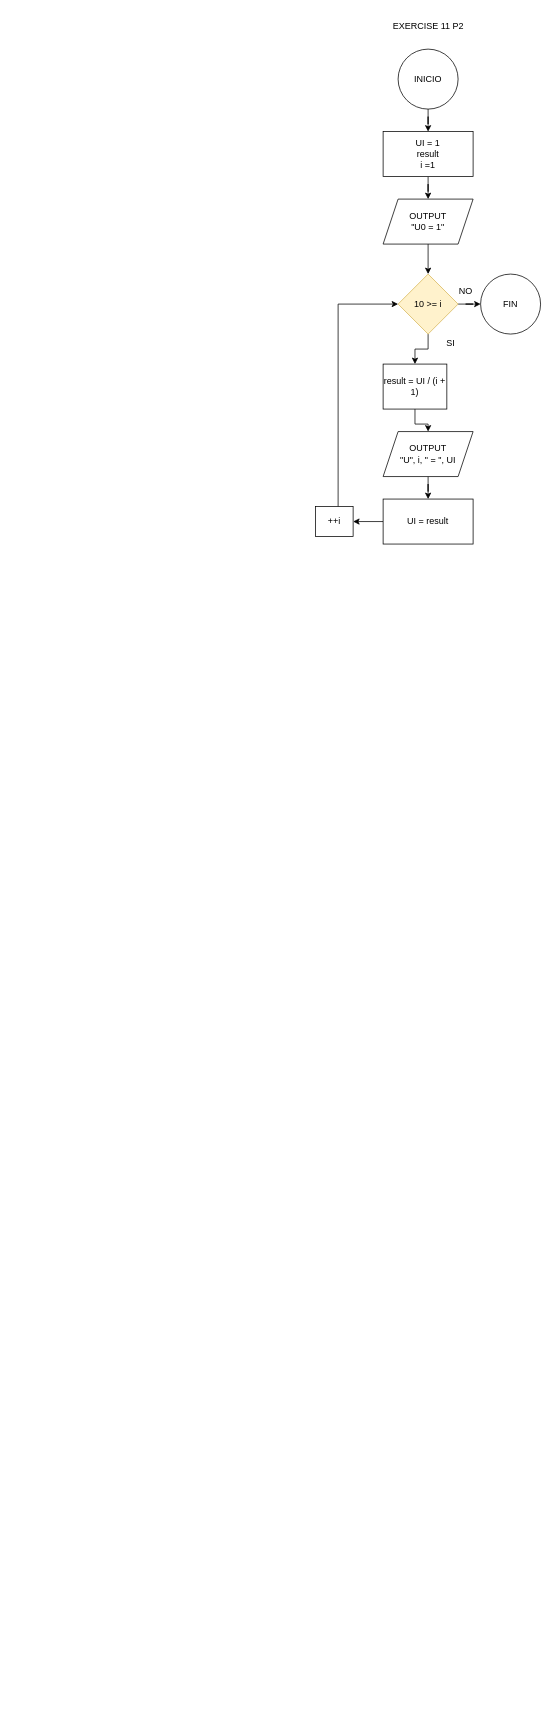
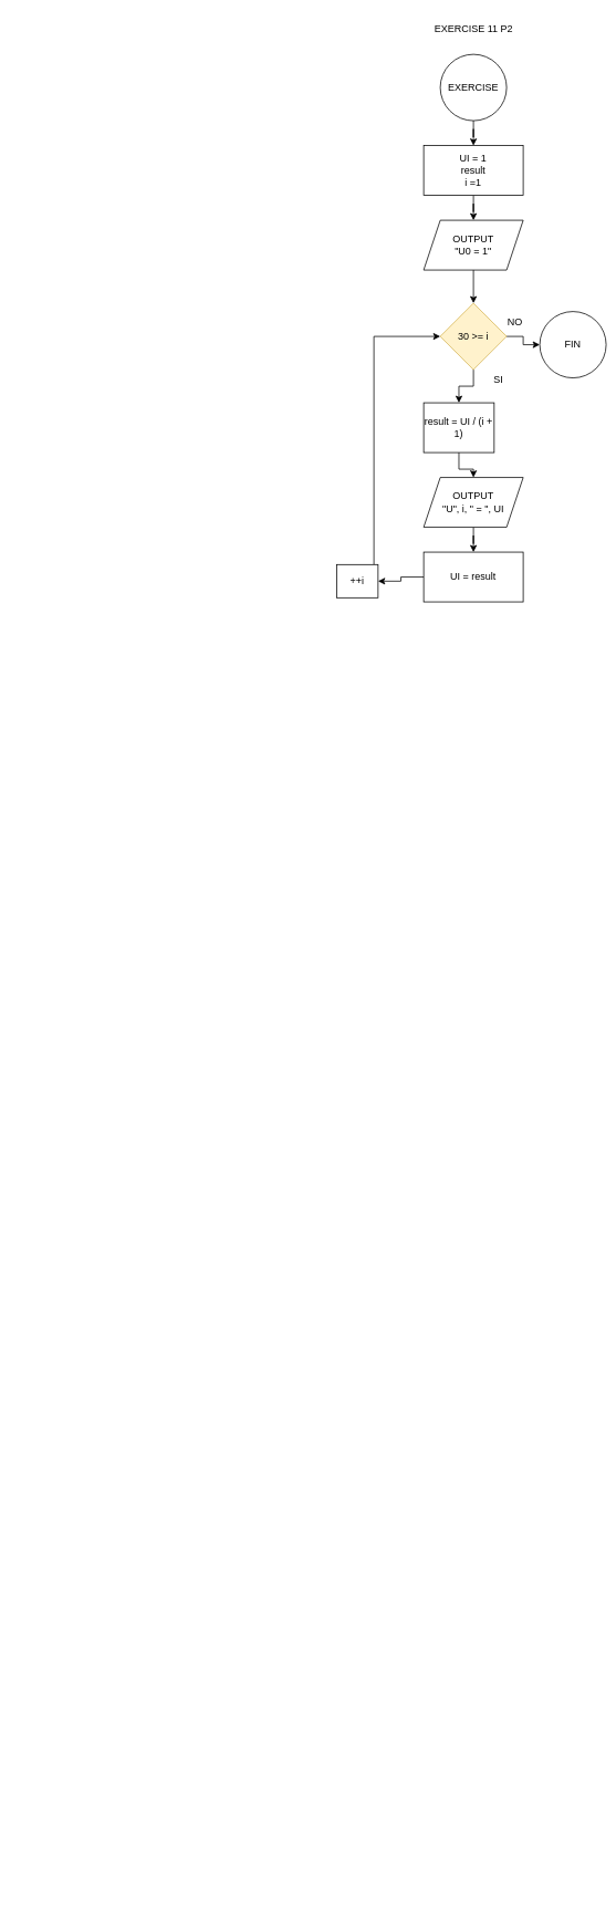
  <mxCell id="0" />
  <mxCell id="1" parent="0" />
  <mxCell id="2" value="EXERCISE 11 P2" style="text;html=1;align=center;verticalAlign=middle;resizable=0;points=[];autosize=1;strokeColor=none;fillColor=none;" parent="1" vertex="1"><mxGeometry x="510" y="20" width="120" height="30" as="geometry" /></mxCell>
  <mxCell id="3" style="edgeStyle=orthogonalEdgeStyle;rounded=0;orthogonalLoop=1;jettySize=auto;html=1;exitX=0;exitY=0.5;exitDx=0;exitDy=0;entryX=0;entryY=0.5;entryDx=0;entryDy=0;" edge="1" parent="1"><mxGeometry relative="1" as="geometry"><mxPoint x="502.5" y="1345" as="targetPoint" /><Array as="points"><mxPoint x="20" y="2285" /><mxPoint x="20" y="1345" /></Array></mxGeometry></mxCell>
  <mxCell id="4" value="" style="edgeStyle=orthogonalEdgeStyle;rounded=0;orthogonalLoop=1;jettySize=auto;html=1;" edge="1" parent="1" source="5" target="7"><mxGeometry relative="1" as="geometry" /></mxCell>
- <mxCell id="5" value="INICIO" style="ellipse;whiteSpace=wrap;html=1;" vertex="1" parent="1"><mxGeometry x="530" y="65" width="80" height="80" as="geometry" /></mxCell>
+ <mxCell id="5" value="EXERCISE" style="ellipse;whiteSpace=wrap;html=1;" vertex="1" parent="1"><mxGeometry x="530" y="65" width="80" height="80" as="geometry" /></mxCell>
  <mxCell id="6" value="" style="edgeStyle=orthogonalEdgeStyle;rounded=0;orthogonalLoop=1;jettySize=auto;html=1;" edge="1" parent="1" source="7" target="9"><mxGeometry relative="1" as="geometry" /></mxCell>
  <mxCell id="7" value="UI = 1&lt;div&gt;result&lt;/div&gt;&lt;div&gt;i =1&lt;/div&gt;" style="whiteSpace=wrap;html=1;" vertex="1" parent="1"><mxGeometry x="510" y="175" width="120" height="60" as="geometry" /></mxCell>
  <mxCell id="8" value="" style="edgeStyle=orthogonalEdgeStyle;rounded=0;orthogonalLoop=1;jettySize=auto;html=1;" edge="1" parent="1" source="9" target="12"><mxGeometry relative="1" as="geometry" /></mxCell>
  <mxCell id="9" value="OUTPUT&lt;div&gt;&quot;U0 = 1&quot;&lt;/div&gt;" style="shape=parallelogram;perimeter=parallelogramPerimeter;whiteSpace=wrap;html=1;fixedSize=1;" vertex="1" parent="1"><mxGeometry x="510" y="265" width="120" height="60" as="geometry" /></mxCell>
  <mxCell id="10" value="" style="edgeStyle=orthogonalEdgeStyle;rounded=0;orthogonalLoop=1;jettySize=auto;html=1;" edge="1" parent="1" source="12" target="16"><mxGeometry relative="1" as="geometry" /></mxCell>
  <mxCell id="11" value="" style="edgeStyle=orthogonalEdgeStyle;rounded=0;orthogonalLoop=1;jettySize=auto;html=1;" edge="1" parent="1" source="12" target="19"><mxGeometry relative="1" as="geometry" /></mxCell>
- <mxCell id="12" value="10 &amp;gt;= i" style="rhombus;whiteSpace=wrap;html=1;fillColor=#fff2cc;strokeColor=#d6b656;" vertex="1" parent="1"><mxGeometry x="530" y="365" width="80" height="80" as="geometry" /></mxCell>
+ <mxCell id="12" value="30 &amp;gt;= i" style="rhombus;whiteSpace=wrap;html=1;fillColor=#fff2cc;strokeColor=#d6b656;" vertex="1" parent="1"><mxGeometry x="530" y="365" width="80" height="80" as="geometry" /></mxCell>
  <mxCell id="13" value="NO" style="text;html=1;align=center;verticalAlign=middle;resizable=0;points=[];autosize=1;strokeColor=none;fillColor=none;" vertex="1" parent="1"><mxGeometry x="600" y="373" width="40" height="30" as="geometry" /></mxCell>
  <mxCell id="14" value="SI" style="text;html=1;align=center;verticalAlign=middle;resizable=0;points=[];autosize=1;strokeColor=none;fillColor=none;" vertex="1" parent="1"><mxGeometry x="585" y="443" width="30" height="30" as="geometry" /></mxCell>
  <mxCell id="15" value="" style="edgeStyle=orthogonalEdgeStyle;rounded=0;orthogonalLoop=1;jettySize=auto;html=1;" edge="1" parent="1" source="16" target="18"><mxGeometry relative="1" as="geometry" /></mxCell>
  <mxCell id="16" value="result = UI / (i + 1)" style="whiteSpace=wrap;html=1;" vertex="1" parent="1"><mxGeometry x="510" y="485" width="85" height="60" as="geometry" /></mxCell>
  <mxCell id="17" value="" style="edgeStyle=orthogonalEdgeStyle;rounded=0;orthogonalLoop=1;jettySize=auto;html=1;" edge="1" parent="1" source="18" target="21"><mxGeometry relative="1" as="geometry" /></mxCell>
  <mxCell id="18" value="OUTPUT&lt;div&gt;&quot;U&quot;, i, &quot; = &quot;, UI&lt;/div&gt;" style="shape=parallelogram;perimeter=parallelogramPerimeter;whiteSpace=wrap;html=1;fixedSize=1;" vertex="1" parent="1"><mxGeometry x="510" y="575" width="120" height="60" as="geometry" /></mxCell>
- <mxCell id="19" value="FIN" style="ellipse;whiteSpace=wrap;html=1;" vertex="1" parent="1"><mxGeometry x="640" y="365" width="80" height="80" as="geometry" /></mxCell>
+ <mxCell id="19" value="FIN" style="ellipse;whiteSpace=wrap;html=1;" vertex="1" parent="1"><mxGeometry x="650" y="375" width="80" height="80" as="geometry" /></mxCell>
  <mxCell id="20" value="" style="edgeStyle=orthogonalEdgeStyle;rounded=0;orthogonalLoop=1;jettySize=auto;html=1;" edge="1" parent="1" source="21" target="23"><mxGeometry relative="1" as="geometry" /></mxCell>
  <mxCell id="21" value="UI = result" style="whiteSpace=wrap;html=1;" vertex="1" parent="1"><mxGeometry x="510" y="665" width="120" height="60" as="geometry" /></mxCell>
  <mxCell id="22" style="edgeStyle=orthogonalEdgeStyle;rounded=0;orthogonalLoop=1;jettySize=auto;html=1;entryX=0;entryY=0.5;entryDx=0;entryDy=0;" edge="1" parent="1" source="23" target="12"><mxGeometry relative="1" as="geometry"><Array as="points"><mxPoint x="450" y="405" /></Array></mxGeometry></mxCell>
- <mxCell id="23" value="++i" style="whiteSpace=wrap;html=1;" vertex="1" parent="1"><mxGeometry x="420" y="675" width="50" height="40" as="geometry" /></mxCell>
+ <mxCell id="23" value="++i" style="whiteSpace=wrap;html=1;" vertex="1" parent="1"><mxGeometry x="405" y="680" width="50" height="40" as="geometry" /></mxCell>
